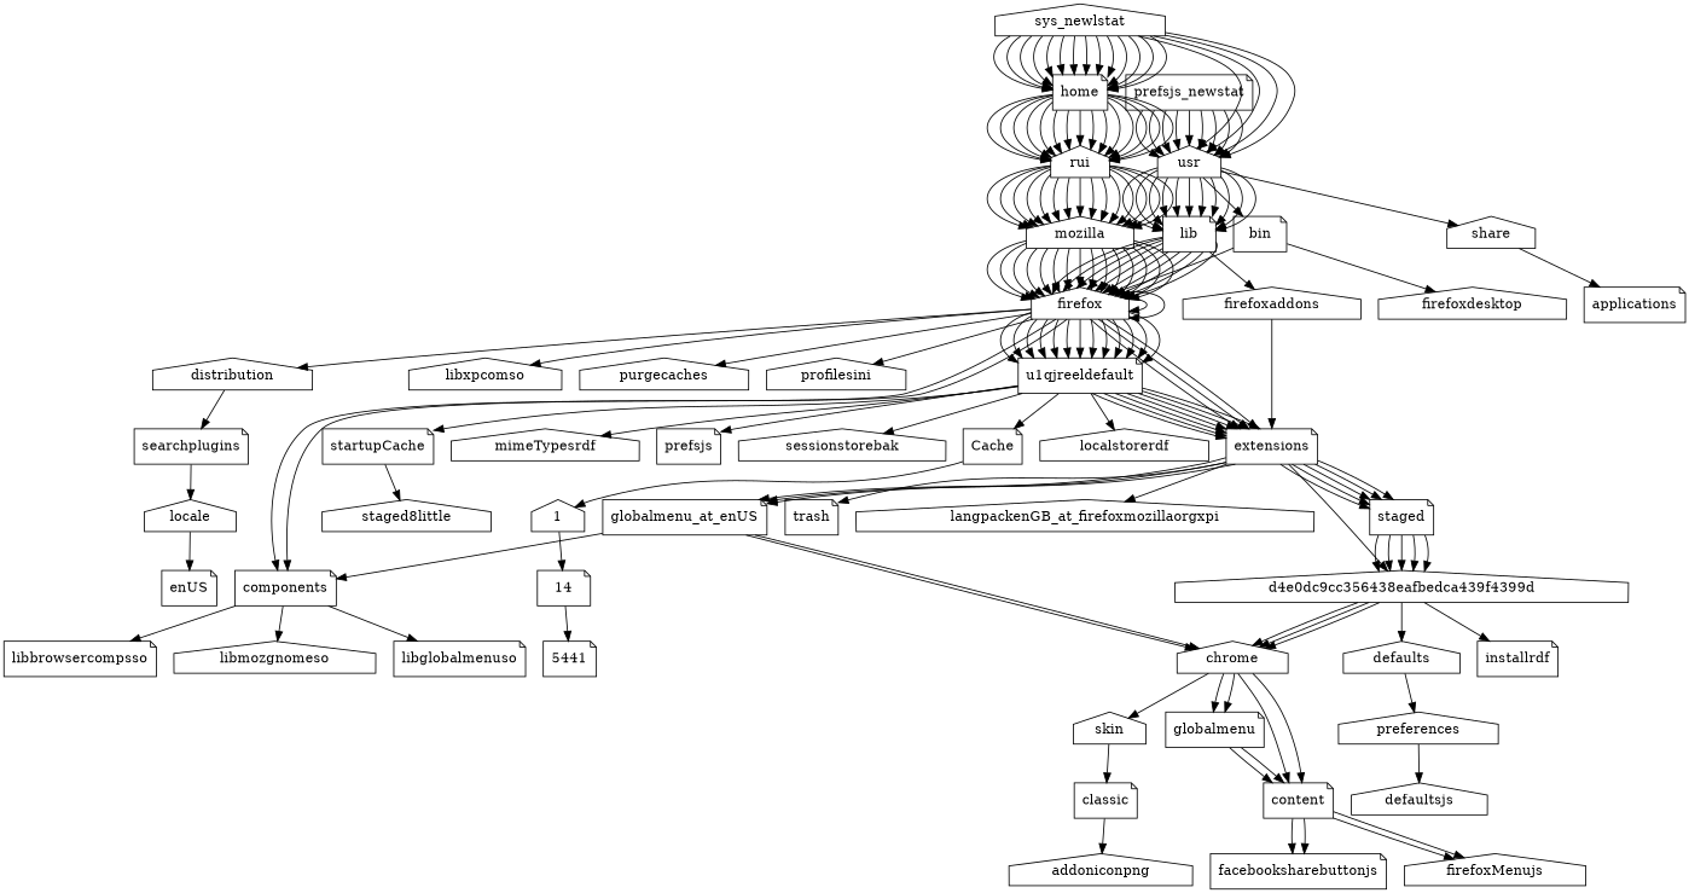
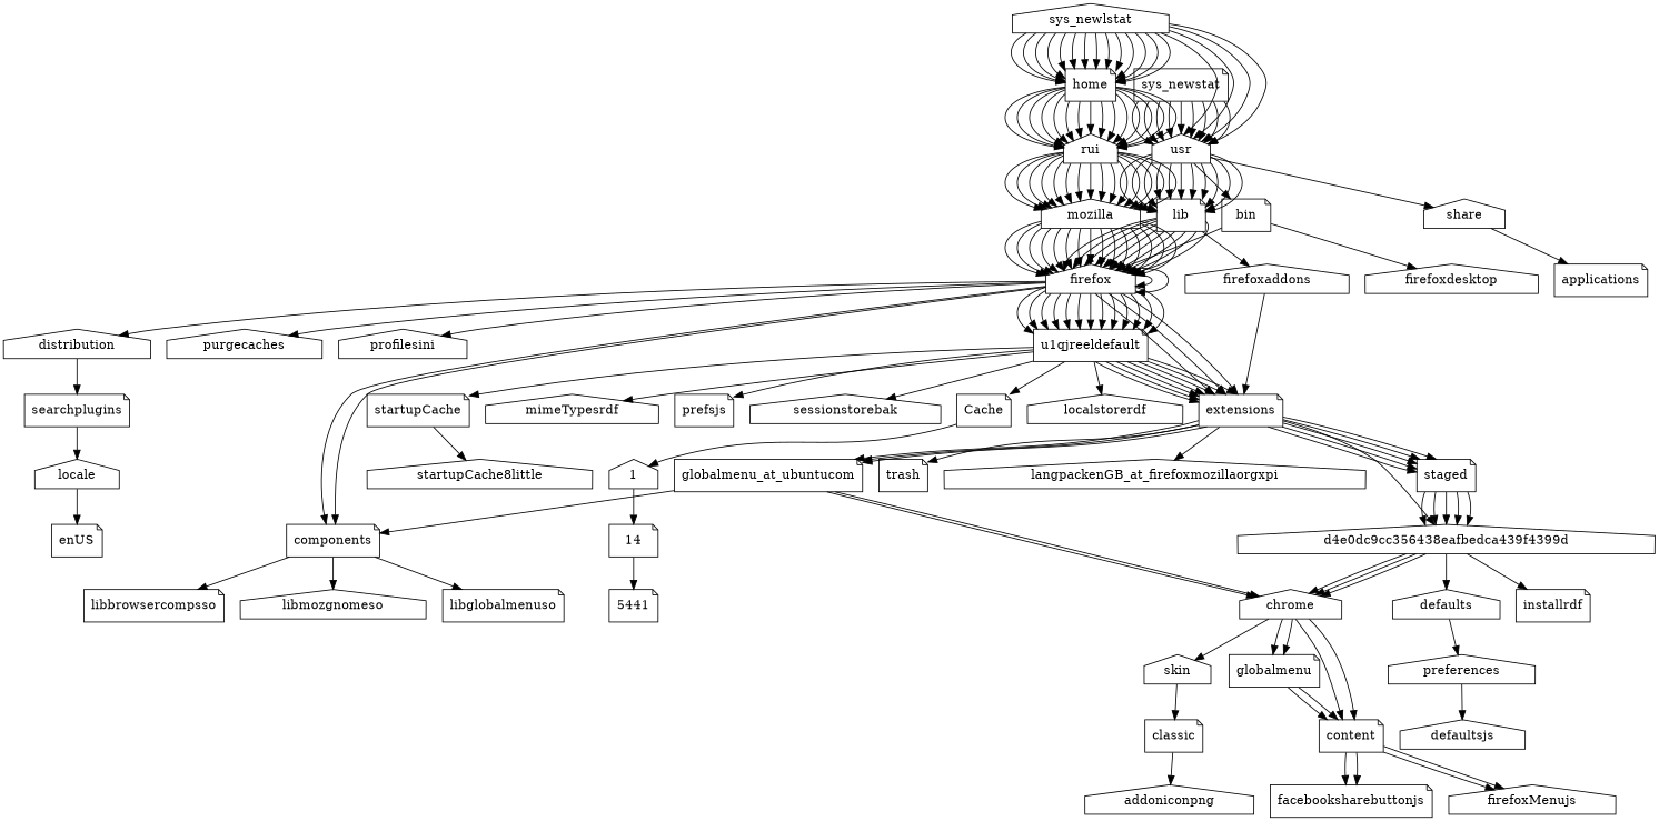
  digraph {
    node [shape=house]
    home [shape=note]
    sys_newlstat
    usr
    rui
    lib [shape=note]
    bin [shape=note]
    share
    mozilla
    firefox
    u1qjreeldefault [shape=note]
    extensions [shape=note]
-   libxpcomso
    purgecaches
    profilesini
    components [shape=note]
    distribution
    Cache [shape=note]
    localstorerdf
    mimeTypesrdf
    prefsjs [shape=note]
    sessionstorebak
    startupCache [shape=note]
    d4e0dc9cc356438eafbedca439f4399d
    staged [shape=note]
    trash [shape=note]
-   globalmenu_at_ubuntucom [shape=note label=globalmenu_at_enUS]
+   globalmenu_at_ubuntucom [shape=note]
    langpackenGB_at_firefoxmozillaorgxpi
    libglobalmenuso [shape=note]
    libbrowsercompsso [shape=note]
    libmozgnomeso
    searchplugins [shape=note]
    1
-   startupCache8little [label=staged8little]
+   startupCache8little
    14 [shape=note]
    5441 [shape=note]
    chrome
    defaults
    installrdf [shape=note]
    content [shape=note]
    skin
    globalmenu [shape=note]
    preferences
    facebooksharebuttonjs [shape=note]
    firefoxMenujs
    classic [shape=note]
    addoniconpng
    defaultsjs
    firefoxaddons
    firefoxdesktop
    applications [shape=note]
-   sys_newstat [shape=note label=prefsjs_newstat]
+   sys_newstat [shape=note]
    locale
    enUS [shape=note]
    home -> rui
    home -> rui
    home -> rui
    home -> rui
    home -> rui
    home -> rui
    home -> rui
    home -> rui
    home -> rui
    home -> rui
    home -> rui
    home -> rui
    home -> rui
    home -> rui
    home -> rui
    sys_newlstat -> home
    sys_newlstat -> home
    sys_newlstat -> home
    sys_newlstat -> home
    sys_newlstat -> home
    sys_newlstat -> home
    sys_newlstat -> home
    sys_newlstat -> home
    sys_newlstat -> home
    sys_newlstat -> home
    sys_newlstat -> home
    sys_newlstat -> home
    sys_newlstat -> home
    sys_newlstat -> home
    sys_newlstat -> usr
    sys_newlstat -> usr
    sys_newlstat -> usr
    sys_newlstat -> usr
    usr -> lib
    usr -> lib
    usr -> lib
    usr -> lib
    usr -> lib
    usr -> lib
    usr -> lib
    usr -> lib
    usr -> lib
    usr -> lib
    usr -> lib
    usr -> bin
    usr -> share
    rui -> mozilla
    rui -> mozilla
    rui -> mozilla
    rui -> mozilla
    rui -> mozilla
    rui -> mozilla
    rui -> mozilla
    rui -> mozilla
    rui -> mozilla
    rui -> mozilla
    rui -> mozilla
    rui -> mozilla
    rui -> mozilla
    rui -> mozilla
    rui -> mozilla
    lib -> firefox
    lib -> firefox
    lib -> firefox
    lib -> firefox
    lib -> firefox
    lib -> firefox
    lib -> firefox
    lib -> firefox
    lib -> firefox
    lib -> firefox
    lib -> firefoxaddons
    bin -> firefox
    bin -> firefoxdesktop
    share -> applications
    mozilla -> firefox
    mozilla -> firefox
    mozilla -> firefox
    mozilla -> firefox
    mozilla -> firefox
    mozilla -> firefox
    mozilla -> firefox
    mozilla -> firefox
    mozilla -> firefox
    mozilla -> firefox
    mozilla -> firefox
    mozilla -> firefox
    mozilla -> firefox
    mozilla -> firefox
    mozilla -> firefox
    firefox -> firefox
    firefox -> firefox
    firefox -> u1qjreeldefault
    firefox -> u1qjreeldefault
    firefox -> u1qjreeldefault
    firefox -> u1qjreeldefault
    firefox -> u1qjreeldefault
    firefox -> u1qjreeldefault
    firefox -> u1qjreeldefault
    firefox -> u1qjreeldefault
    firefox -> u1qjreeldefault
    firefox -> u1qjreeldefault
    firefox -> u1qjreeldefault
    firefox -> u1qjreeldefault
    firefox -> u1qjreeldefault
    firefox -> extensions
    firefox -> extensions
    firefox -> extensions
-   firefox -> libxpcomso
    firefox -> purgecaches
    firefox -> profilesini
    firefox -> components
    firefox -> components
    firefox -> distribution
    u1qjreeldefault -> extensions
    u1qjreeldefault -> extensions
    u1qjreeldefault -> extensions
    u1qjreeldefault -> extensions
    u1qjreeldefault -> extensions
    u1qjreeldefault -> extensions
    u1qjreeldefault -> extensions
    u1qjreeldefault -> Cache
    u1qjreeldefault -> localstorerdf
    u1qjreeldefault -> mimeTypesrdf
    u1qjreeldefault -> prefsjs
    u1qjreeldefault -> sessionstorebak
    u1qjreeldefault -> startupCache
    extensions -> d4e0dc9cc356438eafbedca439f4399d
    extensions -> staged
    extensions -> staged
    extensions -> staged
    extensions -> staged
    extensions -> staged
    extensions -> trash
    extensions -> globalmenu_at_ubuntucom
    extensions -> globalmenu_at_ubuntucom
    extensions -> globalmenu_at_ubuntucom
    extensions -> langpackenGB_at_firefoxmozillaorgxpi
    components -> libglobalmenuso
    components -> libbrowsercompsso
    components -> libmozgnomeso
    distribution -> searchplugins
    Cache -> 1
    startupCache -> startupCache8little
    d4e0dc9cc356438eafbedca439f4399d -> chrome
    d4e0dc9cc356438eafbedca439f4399d -> chrome
    d4e0dc9cc356438eafbedca439f4399d -> chrome
    d4e0dc9cc356438eafbedca439f4399d -> defaults
    d4e0dc9cc356438eafbedca439f4399d -> installrdf
    staged -> d4e0dc9cc356438eafbedca439f4399d
    staged -> d4e0dc9cc356438eafbedca439f4399d
    staged -> d4e0dc9cc356438eafbedca439f4399d
    staged -> d4e0dc9cc356438eafbedca439f4399d
    staged -> d4e0dc9cc356438eafbedca439f4399d
    globalmenu_at_ubuntucom -> components
    globalmenu_at_ubuntucom -> chrome
    globalmenu_at_ubuntucom -> chrome
    searchplugins -> locale
    1 -> 14
    14 -> 5441
    chrome -> content
    chrome -> content
    chrome -> skin
    chrome -> globalmenu
    chrome -> globalmenu
    defaults -> preferences
    content -> facebooksharebuttonjs
    content -> facebooksharebuttonjs
    content -> firefoxMenujs
    content -> firefoxMenujs
    skin -> classic
    globalmenu -> content
    globalmenu -> content
    preferences -> defaultsjs
    classic -> addoniconpng
    firefoxaddons -> extensions
    sys_newstat -> usr
    sys_newstat -> usr
    sys_newstat -> usr
    sys_newstat -> usr
    sys_newstat -> usr
    sys_newstat -> usr
    sys_newstat -> usr
    sys_newstat -> usr
    sys_newstat -> usr
    locale -> enUS
  }
